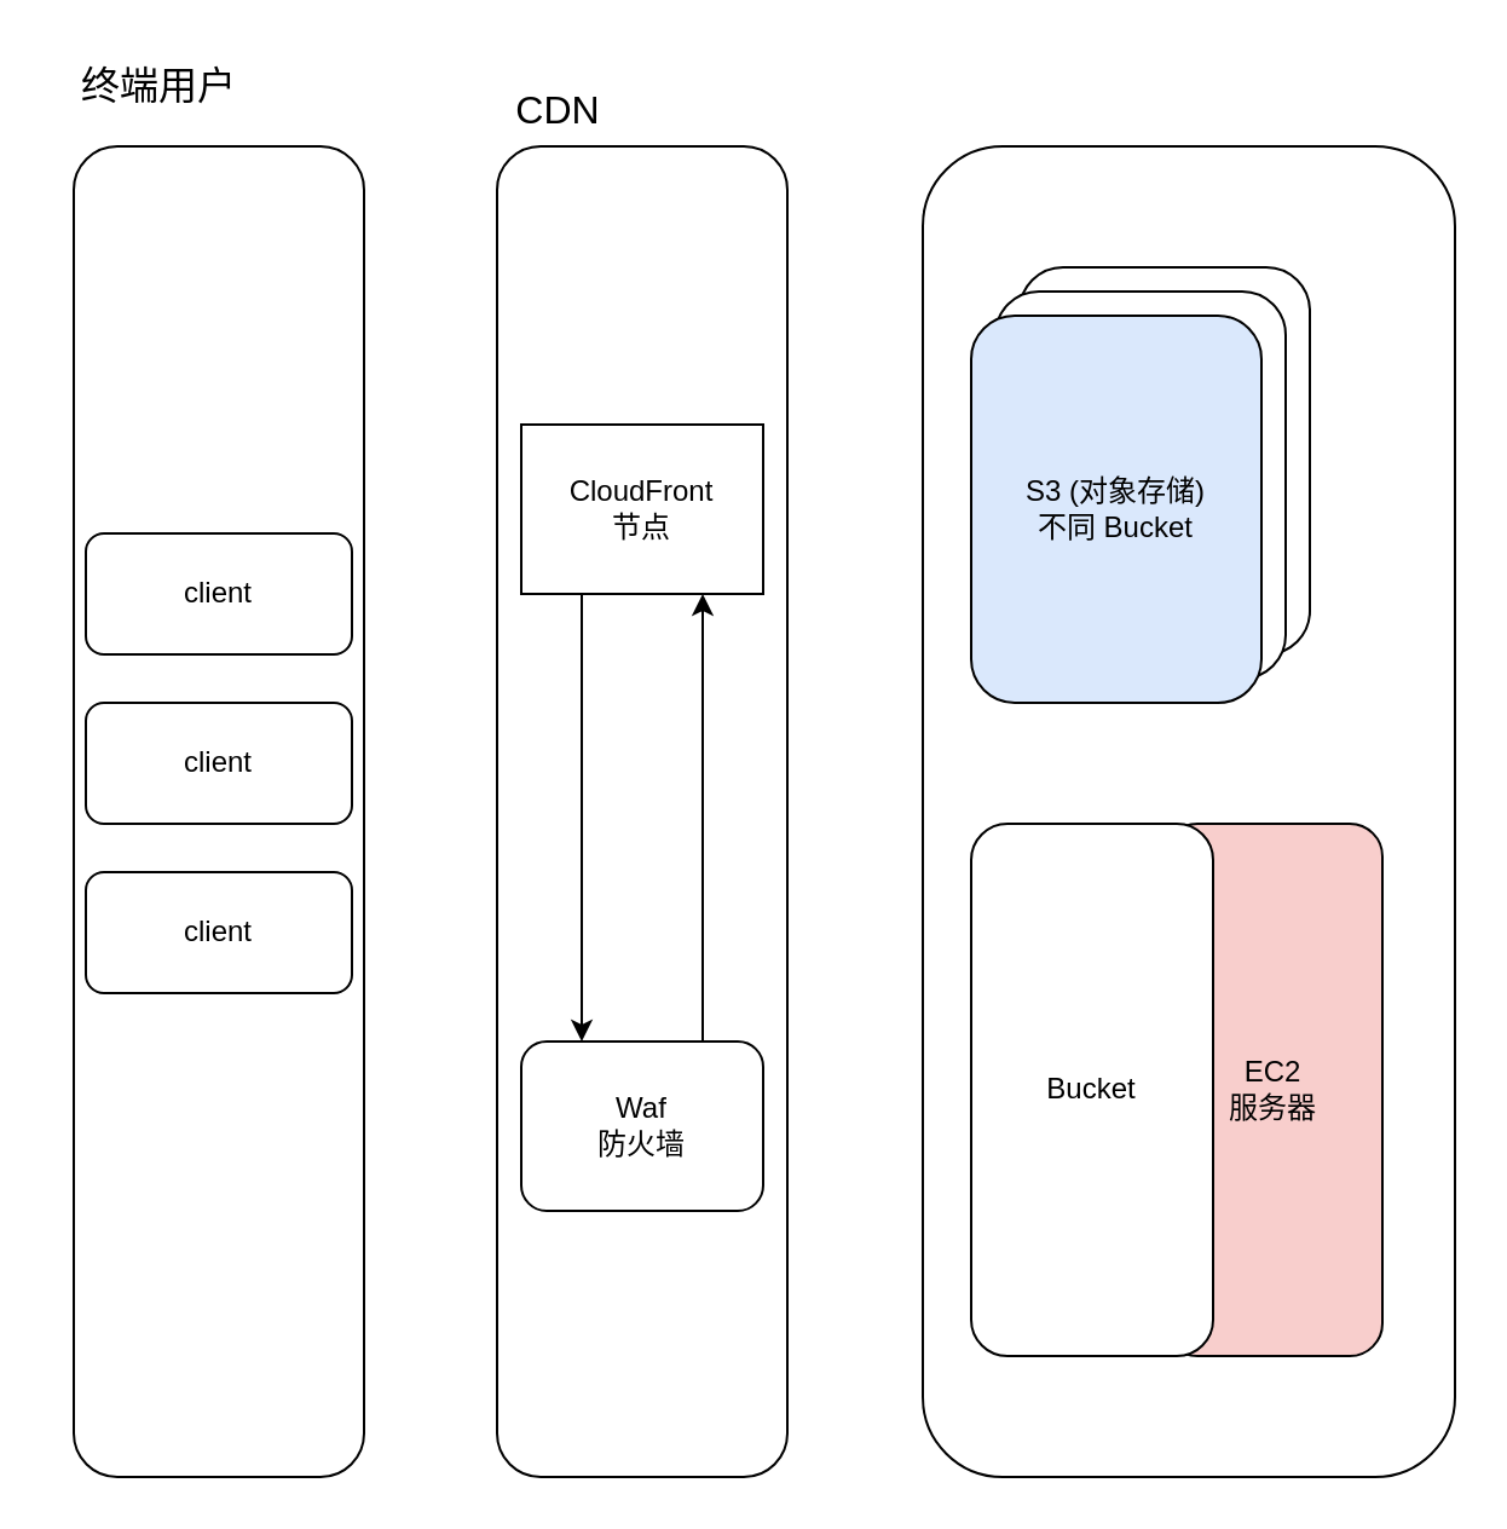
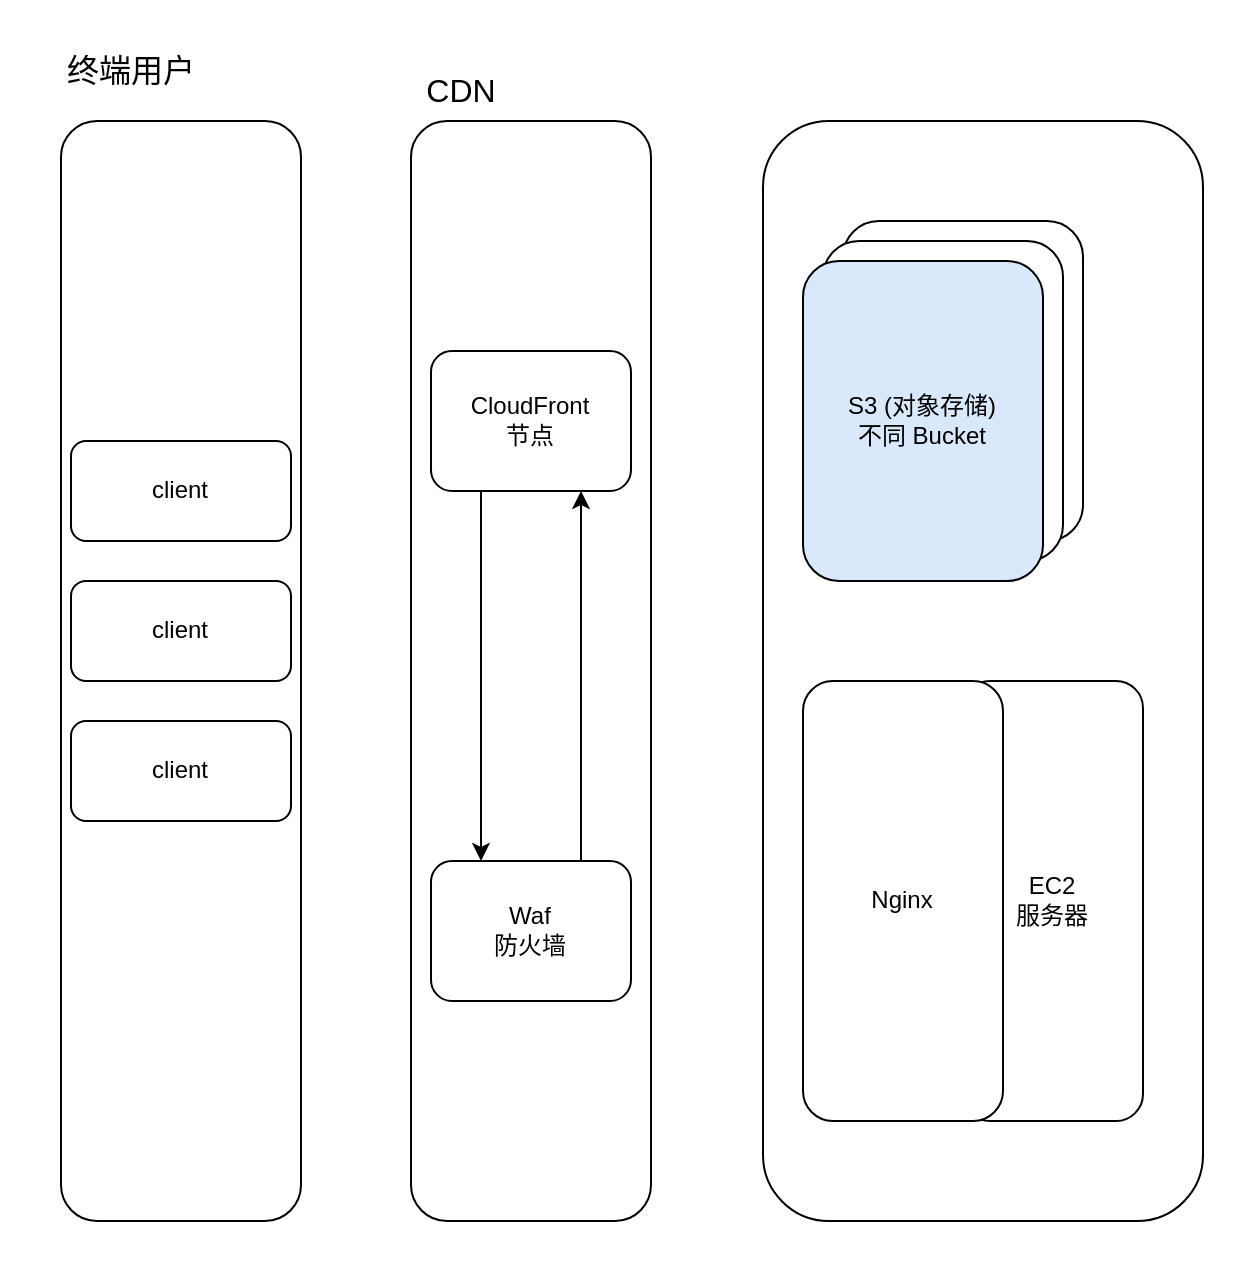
  <mxCell id="0" />
  <mxCell id="1" parent="0" />
  <mxCell id="2" value="" style="rounded=1;whiteSpace=wrap;html=1;" parent="1" vertex="1"><mxGeometry x="381" y="60" width="220" height="550" as="geometry" /></mxCell>
  <mxCell id="3" value="S3&lt;br&gt;对象存储" style="rounded=1;whiteSpace=wrap;html=1;" parent="1" vertex="1"><mxGeometry x="421" y="110" width="120" height="160" as="geometry" /></mxCell>
  <mxCell id="4" value="S3&lt;br&gt;对象存储" style="rounded=1;whiteSpace=wrap;html=1;" parent="1" vertex="1"><mxGeometry x="411" y="120" width="120" height="160" as="geometry" /></mxCell>
  <mxCell id="5" value="" style="rounded=1;whiteSpace=wrap;html=1;" parent="1" vertex="1"><mxGeometry x="30" y="60" width="120" height="550" as="geometry" /></mxCell>
  <mxCell id="6" value="" style="rounded=1;whiteSpace=wrap;html=1;" parent="1" vertex="1"><mxGeometry x="205" y="60" width="120" height="550" as="geometry" /></mxCell>
  <mxCell id="7" value="S3 (对象存储)&lt;br&gt;不同 Bucket" style="rounded=1;whiteSpace=wrap;html=1;fillColor=#dae8fc;" parent="1" vertex="1"><mxGeometry x="401" y="130" width="120" height="160" as="geometry" /></mxCell>
- <mxCell id="8" value="EC2&lt;br&gt;服务器" style="rounded=1;whiteSpace=wrap;html=1;fillColor=#f8cecc;" parent="1" vertex="1"><mxGeometry x="481" y="340" width="90" height="220" as="geometry" /></mxCell>
- <mxCell id="9" value="Bucket" style="rounded=1;whiteSpace=wrap;html=1;" parent="1" vertex="1"><mxGeometry x="401" y="340" width="100" height="220" as="geometry" /></mxCell>
+ <mxCell id="8" value="EC2&lt;br&gt;服务器" style="rounded=1;whiteSpace=wrap;html=1;" parent="1" vertex="1"><mxGeometry x="481" y="340" width="90" height="220" as="geometry" /></mxCell>
+ <mxCell id="9" value="Nginx" style="rounded=1;whiteSpace=wrap;html=1;" parent="1" vertex="1"><mxGeometry x="401" y="340" width="100" height="220" as="geometry" /></mxCell>
  <mxCell id="10" value="CDN" style="text;html=1;align=center;verticalAlign=middle;resizable=0;points=[];autosize=1;strokeColor=none;fillColor=none;fontSize=16;" parent="1" vertex="1"><mxGeometry x="200" y="30" width="60" height="30" as="geometry" /></mxCell>
  <mxCell id="11" style="edgeStyle=orthogonalEdgeStyle;rounded=0;orthogonalLoop=1;jettySize=auto;html=1;exitX=0.25;exitY=1;exitDx=0;exitDy=0;entryX=0.25;entryY=0;entryDx=0;entryDy=0;" edge="1" parent="1" source="12" target="18"><mxGeometry relative="1" as="geometry" /></mxCell>
- <mxCell id="12" value="CloudFront&lt;br&gt;节点" style="whiteSpace=wrap;html=1;rounded=0;" parent="1" vertex="1"><mxGeometry x="215" y="175" width="100" height="70" as="geometry" /></mxCell>
+ <mxCell id="12" value="CloudFront&lt;br&gt;节点" style="rounded=1;whiteSpace=wrap;html=1;" parent="1" vertex="1"><mxGeometry x="215" y="175" width="100" height="70" as="geometry" /></mxCell>
  <mxCell id="13" value="client" style="rounded=1;whiteSpace=wrap;html=1;" parent="1" vertex="1"><mxGeometry x="35" y="220" width="110" height="50" as="geometry" /></mxCell>
  <mxCell id="14" value="client" style="rounded=1;whiteSpace=wrap;html=1;" parent="1" vertex="1"><mxGeometry x="35" y="290" width="110" height="50" as="geometry" /></mxCell>
  <mxCell id="15" value="client" style="rounded=1;whiteSpace=wrap;html=1;" parent="1" vertex="1"><mxGeometry x="35" y="360" width="110" height="50" as="geometry" /></mxCell>
  <mxCell id="16" value="终端用户" style="text;html=1;align=center;verticalAlign=middle;resizable=0;points=[];autosize=1;strokeColor=none;fillColor=none;fontSize=16;" parent="1" vertex="1"><mxGeometry x="20" y="20" width="90" height="30" as="geometry" /></mxCell>
  <mxCell id="17" style="edgeStyle=orthogonalEdgeStyle;rounded=0;orthogonalLoop=1;jettySize=auto;html=1;exitX=0.75;exitY=0;exitDx=0;exitDy=0;entryX=0.75;entryY=1;entryDx=0;entryDy=0;" edge="1" parent="1" source="18" target="12"><mxGeometry relative="1" as="geometry" /></mxCell>
  <mxCell id="18" value="Waf&lt;br&gt;防火墙" style="rounded=1;whiteSpace=wrap;html=1;" vertex="1" parent="1"><mxGeometry x="215" y="430" width="100" height="70" as="geometry" /></mxCell>
